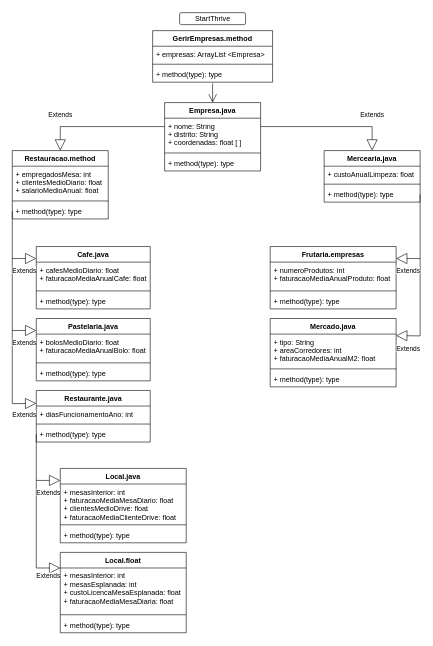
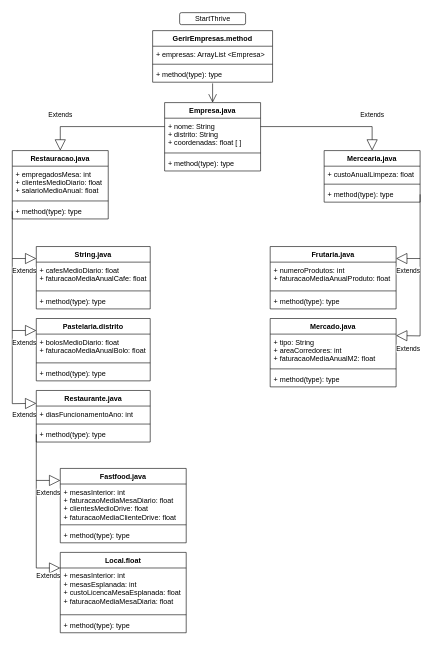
  <mxCell id="0" />
  <mxCell id="1" parent="0" />
  <mxCell id="2" value="GerirEmpresas.method" style="swimlane;fontStyle=1;align=center;verticalAlign=top;childLayout=stackLayout;horizontal=1;startSize=26;horizontalStack=0;resizeParent=1;resizeParentMax=0;resizeLast=0;collapsible=1;marginBottom=0;" parent="1" vertex="1"><mxGeometry x="254" y="50" width="200" height="86" as="geometry" /></mxCell>
  <mxCell id="3" value="+ empresas: ArrayList &lt;Empresa&gt;" style="text;strokeColor=none;fillColor=none;align=left;verticalAlign=top;spacingLeft=4;spacingRight=4;overflow=hidden;rotatable=0;points=[[0,0.5],[1,0.5]];portConstraint=eastwest;" parent="2" vertex="1"><mxGeometry y="26" width="200" height="26" as="geometry" /></mxCell>
  <mxCell id="4" value="" style="line;strokeWidth=1;fillColor=none;align=left;verticalAlign=middle;spacingTop=-1;spacingLeft=3;spacingRight=3;rotatable=0;labelPosition=right;points=[];portConstraint=eastwest;strokeColor=inherit;" parent="2" vertex="1"><mxGeometry y="52" width="200" height="8" as="geometry" /></mxCell>
  <mxCell id="5" value="+ method(type): type" style="text;strokeColor=none;fillColor=none;align=left;verticalAlign=top;spacingLeft=4;spacingRight=4;overflow=hidden;rotatable=0;points=[[0,0.5],[1,0.5]];portConstraint=eastwest;" parent="2" vertex="1"><mxGeometry y="60" width="200" height="26" as="geometry" /></mxCell>
  <mxCell id="6" value="StartThrive" style="html=1;rounded=1;" parent="1" vertex="1"><mxGeometry x="299" y="20" width="110" height="20" as="geometry" /></mxCell>
  <mxCell id="7" value="Empresa.java" style="swimlane;fontStyle=1;align=center;verticalAlign=top;childLayout=stackLayout;horizontal=1;startSize=26;horizontalStack=0;resizeParent=1;resizeParentMax=0;resizeLast=0;collapsible=1;marginBottom=0;" parent="1" vertex="1"><mxGeometry x="274" y="170" width="160" height="114" as="geometry" /></mxCell>
  <mxCell id="8" value="+ nome: String&#10;+ distrito: String&#10;+ coordenadas: float [ ]" style="text;strokeColor=none;fillColor=none;align=left;verticalAlign=top;spacingLeft=4;spacingRight=4;overflow=hidden;rotatable=0;points=[[0,0.5],[1,0.5]];portConstraint=eastwest;" parent="7" vertex="1"><mxGeometry y="26" width="160" height="54" as="geometry" /></mxCell>
  <mxCell id="9" value="" style="line;strokeWidth=1;fillColor=none;align=left;verticalAlign=middle;spacingTop=-1;spacingLeft=3;spacingRight=3;rotatable=0;labelPosition=right;points=[];portConstraint=eastwest;strokeColor=inherit;" parent="7" vertex="1"><mxGeometry y="80" width="160" height="8" as="geometry" /></mxCell>
  <mxCell id="10" value="+ method(type): type" style="text;strokeColor=none;fillColor=none;align=left;verticalAlign=top;spacingLeft=4;spacingRight=4;overflow=hidden;rotatable=0;points=[[0,0.5],[1,0.5]];portConstraint=eastwest;" parent="7" vertex="1"><mxGeometry y="88" width="160" height="26" as="geometry" /></mxCell>
  <mxCell id="11" value="" style="endArrow=open;endFill=1;endSize=12;html=1;rounded=0;exitX=0.5;exitY=1.077;exitDx=0;exitDy=0;exitPerimeter=0;entryX=0.5;entryY=0;entryDx=0;entryDy=0;" parent="1" source="5" target="7" edge="1"><mxGeometry width="160" relative="1" as="geometry"><mxPoint x="270" y="190" as="sourcePoint" /><mxPoint x="430" y="190" as="targetPoint" /></mxGeometry></mxCell>
- <mxCell id="12" value="Restauracao.method" style="swimlane;fontStyle=1;align=center;verticalAlign=top;childLayout=stackLayout;horizontal=1;startSize=26;horizontalStack=0;resizeParent=1;resizeParentMax=0;resizeLast=0;collapsible=1;marginBottom=0;" parent="1" vertex="1"><mxGeometry x="20" y="250" width="160" height="114" as="geometry" /></mxCell>
+ <mxCell id="12" value="Restauracao.java" style="swimlane;fontStyle=1;align=center;verticalAlign=top;childLayout=stackLayout;horizontal=1;startSize=26;horizontalStack=0;resizeParent=1;resizeParentMax=0;resizeLast=0;collapsible=1;marginBottom=0;" parent="1" vertex="1"><mxGeometry x="20" y="250" width="160" height="114" as="geometry" /></mxCell>
  <mxCell id="13" value="+ empregadosMesa: int&#10;+ clientesMedioDiario: float&#10;+ salarioMedioAnual: float" style="text;strokeColor=none;fillColor=none;align=left;verticalAlign=top;spacingLeft=4;spacingRight=4;overflow=hidden;rotatable=0;points=[[0,0.5],[1,0.5]];portConstraint=eastwest;" parent="12" vertex="1"><mxGeometry y="26" width="160" height="54" as="geometry" /></mxCell>
  <mxCell id="14" value="" style="line;strokeWidth=1;fillColor=none;align=left;verticalAlign=middle;spacingTop=-1;spacingLeft=3;spacingRight=3;rotatable=0;labelPosition=right;points=[];portConstraint=eastwest;strokeColor=inherit;" parent="12" vertex="1"><mxGeometry y="80" width="160" height="8" as="geometry" /></mxCell>
  <mxCell id="15" value="+ method(type): type" style="text;strokeColor=none;fillColor=none;align=left;verticalAlign=top;spacingLeft=4;spacingRight=4;overflow=hidden;rotatable=0;points=[[0,0.5],[1,0.5]];portConstraint=eastwest;" parent="12" vertex="1"><mxGeometry y="88" width="160" height="26" as="geometry" /></mxCell>
  <mxCell id="16" value="Mercearia.java" style="swimlane;fontStyle=1;align=center;verticalAlign=top;childLayout=stackLayout;horizontal=1;startSize=26;horizontalStack=0;resizeParent=1;resizeParentMax=0;resizeLast=0;collapsible=1;marginBottom=0;" parent="1" vertex="1"><mxGeometry x="540" y="250" width="160" height="86" as="geometry" /></mxCell>
  <mxCell id="17" value="+ custoAnualLimpeza: float" style="text;strokeColor=none;fillColor=none;align=left;verticalAlign=top;spacingLeft=4;spacingRight=4;overflow=hidden;rotatable=0;points=[[0,0.5],[1,0.5]];portConstraint=eastwest;" parent="16" vertex="1"><mxGeometry y="26" width="160" height="26" as="geometry" /></mxCell>
  <mxCell id="18" value="" style="line;strokeWidth=1;fillColor=none;align=left;verticalAlign=middle;spacingTop=-1;spacingLeft=3;spacingRight=3;rotatable=0;labelPosition=right;points=[];portConstraint=eastwest;strokeColor=inherit;" parent="16" vertex="1"><mxGeometry y="52" width="160" height="8" as="geometry" /></mxCell>
  <mxCell id="19" value="+ method(type): type" style="text;strokeColor=none;fillColor=none;align=left;verticalAlign=top;spacingLeft=4;spacingRight=4;overflow=hidden;rotatable=0;points=[[0,0.5],[1,0.5]];portConstraint=eastwest;" parent="16" vertex="1"><mxGeometry y="60" width="160" height="26" as="geometry" /></mxCell>
- <mxCell id="20" value="Cafe.java" style="swimlane;fontStyle=1;align=center;verticalAlign=top;childLayout=stackLayout;horizontal=1;startSize=26;horizontalStack=0;resizeParent=1;resizeParentMax=0;resizeLast=0;collapsible=1;marginBottom=0;" parent="1" vertex="1"><mxGeometry x="60" y="410" width="190" height="104" as="geometry" /></mxCell>
+ <mxCell id="20" value="String.java" style="swimlane;fontStyle=1;align=center;verticalAlign=top;childLayout=stackLayout;horizontal=1;startSize=26;horizontalStack=0;resizeParent=1;resizeParentMax=0;resizeLast=0;collapsible=1;marginBottom=0;" parent="1" vertex="1"><mxGeometry x="60" y="410" width="190" height="104" as="geometry" /></mxCell>
  <mxCell id="21" value="+ cafesMedioDiario: float&#10;+ faturacaoMediaAnualCafe: float" style="text;strokeColor=none;fillColor=none;align=left;verticalAlign=top;spacingLeft=4;spacingRight=4;overflow=hidden;rotatable=0;points=[[0,0.5],[1,0.5]];portConstraint=eastwest;" parent="20" vertex="1"><mxGeometry y="26" width="190" height="44" as="geometry" /></mxCell>
  <mxCell id="22" value="" style="line;strokeWidth=1;fillColor=none;align=left;verticalAlign=middle;spacingTop=-1;spacingLeft=3;spacingRight=3;rotatable=0;labelPosition=right;points=[];portConstraint=eastwest;strokeColor=inherit;" parent="20" vertex="1"><mxGeometry y="70" width="190" height="8" as="geometry" /></mxCell>
  <mxCell id="23" value="+ method(type): type" style="text;strokeColor=none;fillColor=none;align=left;verticalAlign=top;spacingLeft=4;spacingRight=4;overflow=hidden;rotatable=0;points=[[0,0.5],[1,0.5]];portConstraint=eastwest;" parent="20" vertex="1"><mxGeometry y="78" width="190" height="26" as="geometry" /></mxCell>
  <mxCell id="24" value="Restaurante.java" style="swimlane;fontStyle=1;align=center;verticalAlign=top;childLayout=stackLayout;horizontal=1;startSize=26;horizontalStack=0;resizeParent=1;resizeParentMax=0;resizeLast=0;collapsible=1;marginBottom=0;" parent="1" vertex="1"><mxGeometry x="60" y="650" width="190" height="86" as="geometry" /></mxCell>
  <mxCell id="25" value="+ diasFuncionamentoAno: int" style="text;strokeColor=none;fillColor=none;align=left;verticalAlign=top;spacingLeft=4;spacingRight=4;overflow=hidden;rotatable=0;points=[[0,0.5],[1,0.5]];portConstraint=eastwest;" parent="24" vertex="1"><mxGeometry y="26" width="190" height="26" as="geometry" /></mxCell>
  <mxCell id="26" value="" style="line;strokeWidth=1;fillColor=none;align=left;verticalAlign=middle;spacingTop=-1;spacingLeft=3;spacingRight=3;rotatable=0;labelPosition=right;points=[];portConstraint=eastwest;strokeColor=inherit;" parent="24" vertex="1"><mxGeometry y="52" width="190" height="8" as="geometry" /></mxCell>
  <mxCell id="27" value="+ method(type): type" style="text;strokeColor=none;fillColor=none;align=left;verticalAlign=top;spacingLeft=4;spacingRight=4;overflow=hidden;rotatable=0;points=[[0,0.5],[1,0.5]];portConstraint=eastwest;" parent="24" vertex="1"><mxGeometry y="60" width="190" height="26" as="geometry" /></mxCell>
- <mxCell id="28" value="Pastelaria.java" style="swimlane;fontStyle=1;align=center;verticalAlign=top;childLayout=stackLayout;horizontal=1;startSize=26;horizontalStack=0;resizeParent=1;resizeParentMax=0;resizeLast=0;collapsible=1;marginBottom=0;" parent="1" vertex="1"><mxGeometry x="60" y="530" width="190" height="104" as="geometry" /></mxCell>
+ <mxCell id="28" value="Pastelaria.distrito" style="swimlane;fontStyle=1;align=center;verticalAlign=top;childLayout=stackLayout;horizontal=1;startSize=26;horizontalStack=0;resizeParent=1;resizeParentMax=0;resizeLast=0;collapsible=1;marginBottom=0;" parent="1" vertex="1"><mxGeometry x="60" y="530" width="190" height="104" as="geometry" /></mxCell>
  <mxCell id="29" value="+ bolosMedioDiario: float&#10;+ faturacaoMediaAnualBolo: float" style="text;strokeColor=none;fillColor=none;align=left;verticalAlign=top;spacingLeft=4;spacingRight=4;overflow=hidden;rotatable=0;points=[[0,0.5],[1,0.5]];portConstraint=eastwest;" parent="28" vertex="1"><mxGeometry y="26" width="190" height="44" as="geometry" /></mxCell>
  <mxCell id="30" value="" style="line;strokeWidth=1;fillColor=none;align=left;verticalAlign=middle;spacingTop=-1;spacingLeft=3;spacingRight=3;rotatable=0;labelPosition=right;points=[];portConstraint=eastwest;strokeColor=inherit;" parent="28" vertex="1"><mxGeometry y="70" width="190" height="8" as="geometry" /></mxCell>
  <mxCell id="31" value="+ method(type): type" style="text;strokeColor=none;fillColor=none;align=left;verticalAlign=top;spacingLeft=4;spacingRight=4;overflow=hidden;rotatable=0;points=[[0,0.5],[1,0.5]];portConstraint=eastwest;" parent="28" vertex="1"><mxGeometry y="78" width="190" height="26" as="geometry" /></mxCell>
  <mxCell id="32" value="Mercado.java" style="swimlane;fontStyle=1;align=center;verticalAlign=top;childLayout=stackLayout;horizontal=1;startSize=26;horizontalStack=0;resizeParent=1;resizeParentMax=0;resizeLast=0;collapsible=1;marginBottom=0;" parent="1" vertex="1"><mxGeometry x="450" y="530" width="210" height="114" as="geometry" /></mxCell>
  <mxCell id="33" value="+ tipo: String&#10;+ areaCorredores: int&#10;+ faturacaoMediaAnualM2: float" style="text;strokeColor=none;fillColor=none;align=left;verticalAlign=top;spacingLeft=4;spacingRight=4;overflow=hidden;rotatable=0;points=[[0,0.5],[1,0.5]];portConstraint=eastwest;" parent="32" vertex="1"><mxGeometry y="26" width="210" height="54" as="geometry" /></mxCell>
  <mxCell id="34" value="" style="line;strokeWidth=1;fillColor=none;align=left;verticalAlign=middle;spacingTop=-1;spacingLeft=3;spacingRight=3;rotatable=0;labelPosition=right;points=[];portConstraint=eastwest;strokeColor=inherit;" parent="32" vertex="1"><mxGeometry y="80" width="210" height="8" as="geometry" /></mxCell>
  <mxCell id="35" value="+ method(type): type" style="text;strokeColor=none;fillColor=none;align=left;verticalAlign=top;spacingLeft=4;spacingRight=4;overflow=hidden;rotatable=0;points=[[0,0.5],[1,0.5]];portConstraint=eastwest;" parent="32" vertex="1"><mxGeometry y="88" width="210" height="26" as="geometry" /></mxCell>
- <mxCell id="36" value="Frutaria.empresas" style="swimlane;fontStyle=1;align=center;verticalAlign=top;childLayout=stackLayout;horizontal=1;startSize=26;horizontalStack=0;resizeParent=1;resizeParentMax=0;resizeLast=0;collapsible=1;marginBottom=0;" parent="1" vertex="1"><mxGeometry x="450" y="410" width="210" height="104" as="geometry" /></mxCell>
+ <mxCell id="36" value="Frutaria.java" style="swimlane;fontStyle=1;align=center;verticalAlign=top;childLayout=stackLayout;horizontal=1;startSize=26;horizontalStack=0;resizeParent=1;resizeParentMax=0;resizeLast=0;collapsible=1;marginBottom=0;" parent="1" vertex="1"><mxGeometry x="450" y="410" width="210" height="104" as="geometry" /></mxCell>
  <mxCell id="37" value="+ numeroProdutos: int&#10;+ faturacaoMediaAnualProduto: float" style="text;strokeColor=none;fillColor=none;align=left;verticalAlign=top;spacingLeft=4;spacingRight=4;overflow=hidden;rotatable=0;points=[[0,0.5],[1,0.5]];portConstraint=eastwest;" parent="36" vertex="1"><mxGeometry y="26" width="210" height="44" as="geometry" /></mxCell>
  <mxCell id="38" value="" style="line;strokeWidth=1;fillColor=none;align=left;verticalAlign=middle;spacingTop=-1;spacingLeft=3;spacingRight=3;rotatable=0;labelPosition=right;points=[];portConstraint=eastwest;strokeColor=inherit;" parent="36" vertex="1"><mxGeometry y="70" width="210" height="8" as="geometry" /></mxCell>
  <mxCell id="39" value="+ method(type): type" style="text;strokeColor=none;fillColor=none;align=left;verticalAlign=top;spacingLeft=4;spacingRight=4;overflow=hidden;rotatable=0;points=[[0,0.5],[1,0.5]];portConstraint=eastwest;" parent="36" vertex="1"><mxGeometry y="78" width="210" height="26" as="geometry" /></mxCell>
- <mxCell id="40" value="Local.java" style="swimlane;fontStyle=1;align=center;verticalAlign=top;childLayout=stackLayout;horizontal=1;startSize=26;horizontalStack=0;resizeParent=1;resizeParentMax=0;resizeLast=0;collapsible=1;marginBottom=0;" parent="1" vertex="1"><mxGeometry x="100" y="780" width="210" height="124" as="geometry" /></mxCell>
+ <mxCell id="40" value="Fastfood.java" style="swimlane;fontStyle=1;align=center;verticalAlign=top;childLayout=stackLayout;horizontal=1;startSize=26;horizontalStack=0;resizeParent=1;resizeParentMax=0;resizeLast=0;collapsible=1;marginBottom=0;" parent="1" vertex="1"><mxGeometry x="100" y="780" width="210" height="124" as="geometry" /></mxCell>
  <mxCell id="41" value="+ mesasInterior: int&#10;+ faturacaoMediaMesaDiario: float&#10;+ clientesMedioDrive: float&#10;+ faturacaoMediaClienteDrive: float" style="text;strokeColor=none;fillColor=none;align=left;verticalAlign=top;spacingLeft=4;spacingRight=4;overflow=hidden;rotatable=0;points=[[0,0.5],[1,0.5]];portConstraint=eastwest;" parent="40" vertex="1"><mxGeometry y="26" width="210" height="64" as="geometry" /></mxCell>
  <mxCell id="42" value="" style="line;strokeWidth=1;fillColor=none;align=left;verticalAlign=middle;spacingTop=-1;spacingLeft=3;spacingRight=3;rotatable=0;labelPosition=right;points=[];portConstraint=eastwest;strokeColor=inherit;" parent="40" vertex="1"><mxGeometry y="90" width="210" height="8" as="geometry" /></mxCell>
  <mxCell id="43" value="+ method(type): type" style="text;strokeColor=none;fillColor=none;align=left;verticalAlign=top;spacingLeft=4;spacingRight=4;overflow=hidden;rotatable=0;points=[[0,0.5],[1,0.5]];portConstraint=eastwest;" parent="40" vertex="1"><mxGeometry y="98" width="210" height="26" as="geometry" /></mxCell>
  <mxCell id="44" value="Local.float" style="swimlane;fontStyle=1;align=center;verticalAlign=top;childLayout=stackLayout;horizontal=1;startSize=26;horizontalStack=0;resizeParent=1;resizeParentMax=0;resizeLast=0;collapsible=1;marginBottom=0;" parent="1" vertex="1"><mxGeometry x="100" y="920" width="210" height="134" as="geometry" /></mxCell>
  <mxCell id="45" value="+ mesasInterior: int&#10;+ mesasEsplanada: int&#10;+ custoLicencaMesaEsplanada: float&#10;+ faturacaoMediaMesaDiaria: float" style="text;strokeColor=none;fillColor=none;align=left;verticalAlign=top;spacingLeft=4;spacingRight=4;overflow=hidden;rotatable=0;points=[[0,0.5],[1,0.5]];portConstraint=eastwest;" parent="44" vertex="1"><mxGeometry y="26" width="210" height="74" as="geometry" /></mxCell>
  <mxCell id="46" value="" style="line;strokeWidth=1;fillColor=none;align=left;verticalAlign=middle;spacingTop=-1;spacingLeft=3;spacingRight=3;rotatable=0;labelPosition=right;points=[];portConstraint=eastwest;strokeColor=inherit;" parent="44" vertex="1"><mxGeometry y="100" width="210" height="8" as="geometry" /></mxCell>
  <mxCell id="47" value="+ method(type): type" style="text;strokeColor=none;fillColor=none;align=left;verticalAlign=top;spacingLeft=4;spacingRight=4;overflow=hidden;rotatable=0;points=[[0,0.5],[1,0.5]];portConstraint=eastwest;" parent="44" vertex="1"><mxGeometry y="108" width="210" height="26" as="geometry" /></mxCell>
  <mxCell id="48" value="Extends" style="endArrow=block;endSize=16;endFill=0;html=1;rounded=0;exitX=0;exitY=0.5;exitDx=0;exitDy=0;entryX=0;entryY=0.25;entryDx=0;entryDy=0;" parent="1" source="15" target="24" edge="1"><mxGeometry x="0.888" y="-18" width="160" relative="1" as="geometry"><mxPoint x="-90" y="450" as="sourcePoint" /><mxPoint x="70" y="450" as="targetPoint" /><Array as="points"><mxPoint x="20" y="672" /></Array><mxPoint as="offset" /></mxGeometry></mxCell>
  <mxCell id="49" value="Extends" style="endArrow=block;endSize=16;endFill=0;html=1;rounded=0;" parent="1" edge="1"><mxGeometry y="-20" width="160" relative="1" as="geometry"><mxPoint x="20" y="550" as="sourcePoint" /><mxPoint x="60" y="550" as="targetPoint" /><mxPoint as="offset" /></mxGeometry></mxCell>
  <mxCell id="50" value="Extends" style="endArrow=block;endSize=16;endFill=0;html=1;rounded=0;" parent="1" edge="1"><mxGeometry y="-20" width="160" relative="1" as="geometry"><mxPoint x="20" y="430" as="sourcePoint" /><mxPoint x="60" y="430" as="targetPoint" /><mxPoint as="offset" /></mxGeometry></mxCell>
  <mxCell id="51" value="Extends" style="endArrow=block;endSize=16;endFill=0;html=1;rounded=0;exitX=0;exitY=0.5;exitDx=0;exitDy=0;entryX=0;entryY=0;entryDx=0;entryDy=0;entryPerimeter=0;" parent="1" source="27" target="45" edge="1"><mxGeometry x="0.848" y="-14" width="160" relative="1" as="geometry"><mxPoint x="270" y="770" as="sourcePoint" /><mxPoint x="430" y="770" as="targetPoint" /><Array as="points"><mxPoint x="60" y="946" /></Array><mxPoint as="offset" /></mxGeometry></mxCell>
  <mxCell id="52" value="Extends" style="endArrow=block;endSize=16;endFill=0;html=1;rounded=0;" parent="1" edge="1"><mxGeometry y="-20" width="160" relative="1" as="geometry"><mxPoint x="60" y="800" as="sourcePoint" /><mxPoint x="100" y="800" as="targetPoint" /><mxPoint as="offset" /></mxGeometry></mxCell>
  <mxCell id="53" value="Extends" style="endArrow=block;endSize=16;endFill=0;html=1;rounded=0;exitX=1;exitY=0.5;exitDx=0;exitDy=0;entryX=1;entryY=0.25;entryDx=0;entryDy=0;" parent="1" source="19" target="32" edge="1"><mxGeometry x="0.853" y="21" width="160" relative="1" as="geometry"><mxPoint x="270" y="470" as="sourcePoint" /><mxPoint x="430" y="470" as="targetPoint" /><Array as="points"><mxPoint x="700" y="559" /></Array><mxPoint as="offset" /></mxGeometry></mxCell>
  <mxCell id="54" value="Extends" style="endArrow=block;endSize=16;endFill=0;html=1;rounded=0;" parent="1" edge="1"><mxGeometry y="20" width="160" relative="1" as="geometry"><mxPoint x="700" y="430" as="sourcePoint" /><mxPoint x="660" y="430" as="targetPoint" /><Array as="points"><mxPoint x="680" y="430" /></Array><mxPoint as="offset" /></mxGeometry></mxCell>
  <mxCell id="55" value="Extends" style="endArrow=block;endSize=16;endFill=0;html=1;rounded=0;entryX=0.5;entryY=0;entryDx=0;entryDy=0;" parent="1" target="16" edge="1"><mxGeometry x="0.646" y="-20" width="160" relative="1" as="geometry"><mxPoint x="434" y="210" as="sourcePoint" /><mxPoint x="594" y="210" as="targetPoint" /><Array as="points"><mxPoint x="620" y="210" /></Array><mxPoint x="20" y="-20" as="offset" /></mxGeometry></mxCell>
  <mxCell id="56" value="Extends" style="endArrow=block;endSize=16;endFill=0;html=1;rounded=0;entryX=0.5;entryY=0;entryDx=0;entryDy=0;" parent="1" target="12" edge="1"><mxGeometry x="0.626" y="-20" width="160" relative="1" as="geometry"><mxPoint x="274" y="210" as="sourcePoint" /><mxPoint x="74" y="210" as="targetPoint" /><Array as="points"><mxPoint x="100" y="210" /></Array><mxPoint x="20" y="-20" as="offset" /></mxGeometry></mxCell>
